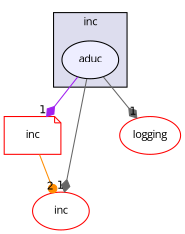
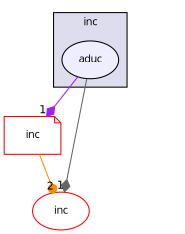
  digraph {
    compound=true
    fontname="Open Sans"
    node [fillcolor=white fontname="Open Sans" fontsize=10 shape=ellipse style=filled color=red]
    edge [headlabel=1 labeldistance=1.5 labelfontname=Helvetica labelfontsize=10 color=gray40 arrowhead=diamond fontname="Open Sans"]
    n1 [fillcolor="#eeeeff" label=aduc pencolor=black color=""]
    n2 [label=inc shape=note]
    n3 [label=inc]
-   n4 [label=logging]
    subgraph cluster_1 {
      bgcolor="#ddddee"
      fontsize=10
      label=inc
      pencolor=black
      n1
    }
    n1 -> n2 [color=purple]
    n1 -> n3
-   n1 -> n4
    n2 -> n3 [headlabel=2 color=darkorange arrowhead=dot]
  }
